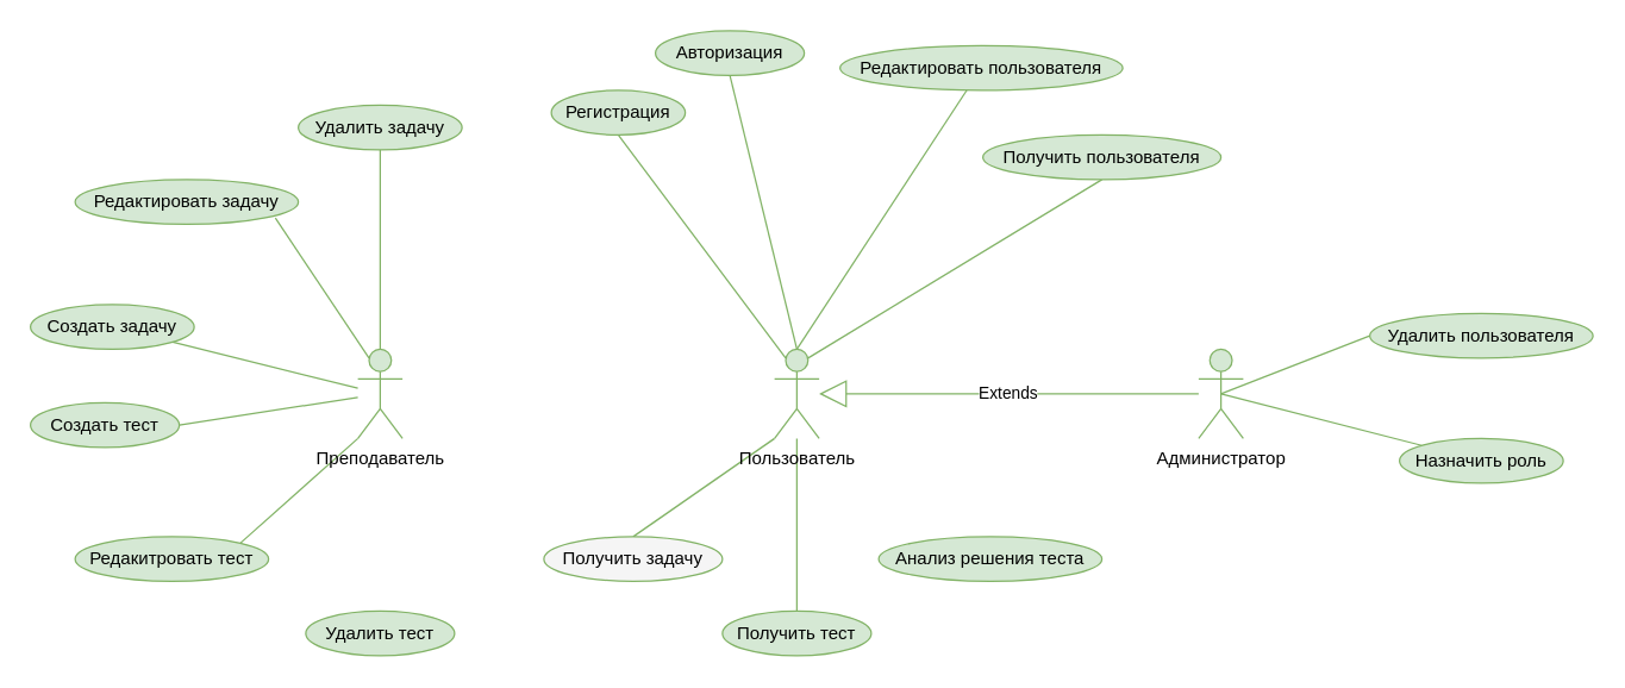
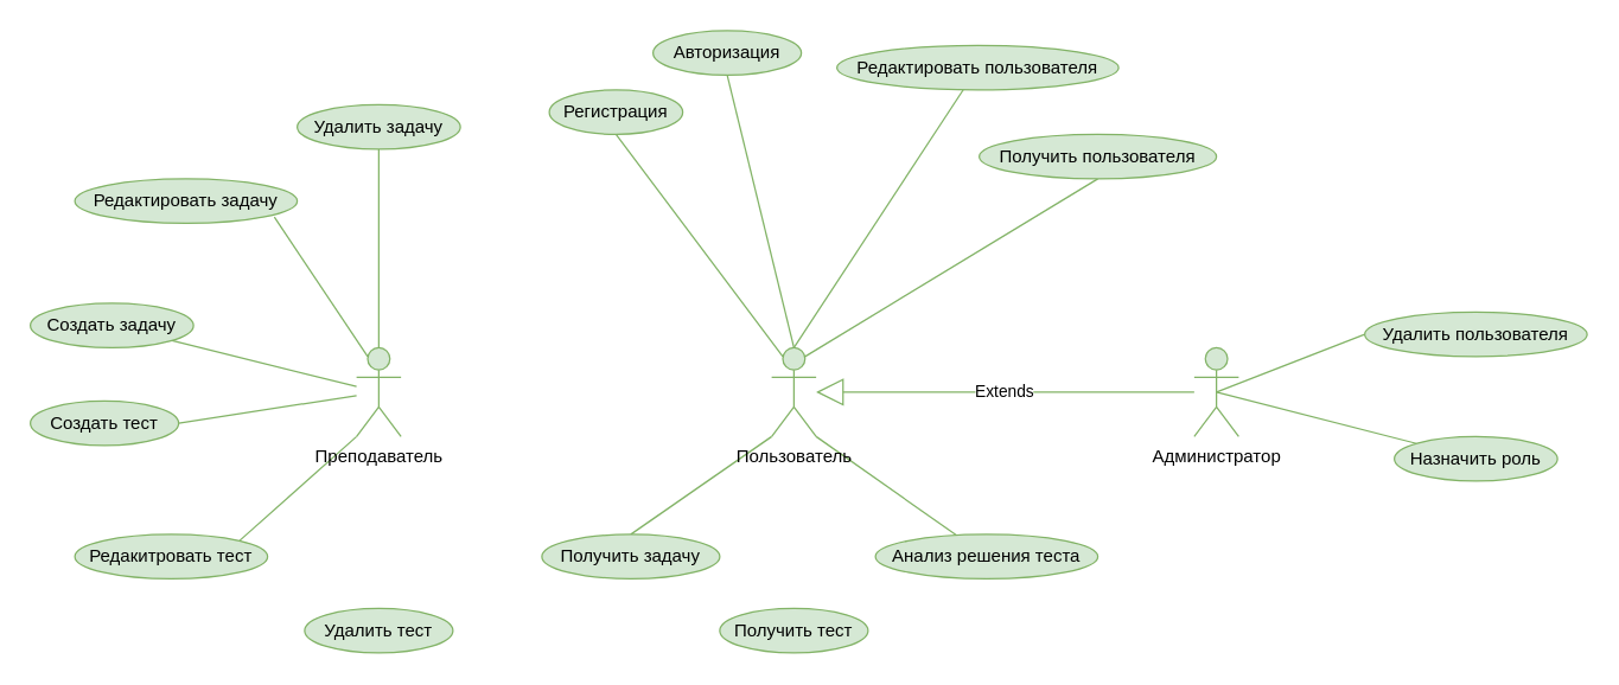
  <mxCell id="0" />
  <mxCell id="1" parent="0" />
  <mxCell id="2" style="rounded=0;orthogonalLoop=1;jettySize=auto;html=1;entryX=0.5;entryY=1;entryDx=0;entryDy=0;endArrow=none;endFill=0;fillColor=#d5e8d4;strokeColor=#82b366;" parent="1" source="6" target="33" edge="1"><mxGeometry relative="1" as="geometry" /></mxCell>
  <mxCell id="3" style="rounded=0;orthogonalLoop=1;jettySize=auto;html=1;exitX=0;exitY=1;exitDx=0;exitDy=0;exitPerimeter=0;entryX=1;entryY=0;entryDx=0;entryDy=0;endArrow=none;endFill=0;fillColor=#d5e8d4;strokeColor=#82b366;" parent="1" source="6" target="29" edge="1"><mxGeometry relative="1" as="geometry" /></mxCell>
  <mxCell id="4" style="rounded=0;orthogonalLoop=1;jettySize=auto;html=1;entryX=1;entryY=0.5;entryDx=0;entryDy=0;endArrow=none;endFill=0;fillColor=#d5e8d4;strokeColor=#82b366;" parent="1" source="6" target="30" edge="1"><mxGeometry relative="1" as="geometry" /></mxCell>
  <mxCell id="5" style="rounded=0;orthogonalLoop=1;jettySize=auto;html=1;endArrow=none;endFill=0;fillColor=#d5e8d4;strokeColor=#82b366;" parent="1" source="6" target="31" edge="1"><mxGeometry relative="1" as="geometry" /></mxCell>
  <mxCell id="6" value="Преподаватель" style="shape=umlActor;verticalLabelPosition=bottom;verticalAlign=top;html=1;outlineConnect=0;fillColor=#d5e8d4;strokeColor=#82b366;" parent="1" vertex="1"><mxGeometry x="240" y="234" width="30" height="60" as="geometry" /></mxCell>
  <mxCell id="7" style="rounded=0;orthogonalLoop=1;jettySize=auto;html=1;exitX=0;exitY=1;exitDx=0;exitDy=0;exitPerimeter=0;entryX=0.5;entryY=0;entryDx=0;entryDy=0;endArrow=none;endFill=0;fillColor=#d5e8d4;strokeColor=#82b366;" parent="1" source="14" target="27" edge="1"><mxGeometry relative="1" as="geometry" /></mxCell>
- <mxCell id="8" style="edgeStyle=orthogonalEdgeStyle;rounded=0;orthogonalLoop=1;jettySize=auto;html=1;endArrow=none;endFill=0;fillColor=#d5e8d4;strokeColor=#82b366;" parent="1" source="14" target="26" edge="1"><mxGeometry relative="1" as="geometry" /></mxCell>
+ <mxCell id="9" style="rounded=0;orthogonalLoop=1;jettySize=auto;html=1;exitX=1;exitY=1;exitDx=0;exitDy=0;exitPerimeter=0;endArrow=none;endFill=0;fillColor=#d5e8d4;strokeColor=#82b366;" parent="1" source="14" target="25" edge="1"><mxGeometry relative="1" as="geometry" /></mxCell>
  <mxCell id="10" style="rounded=0;orthogonalLoop=1;jettySize=auto;html=1;exitX=0.25;exitY=0.1;exitDx=0;exitDy=0;exitPerimeter=0;entryX=0.5;entryY=1;entryDx=0;entryDy=0;endArrow=none;endFill=0;fillColor=#d5e8d4;strokeColor=#82b366;" parent="1" source="14" target="18" edge="1"><mxGeometry relative="1" as="geometry" /></mxCell>
  <mxCell id="11" style="rounded=0;orthogonalLoop=1;jettySize=auto;html=1;exitX=0.5;exitY=0;exitDx=0;exitDy=0;exitPerimeter=0;entryX=0.5;entryY=1;entryDx=0;entryDy=0;endArrow=none;endFill=0;fillColor=#d5e8d4;strokeColor=#82b366;" parent="1" source="14" target="19" edge="1"><mxGeometry relative="1" as="geometry" /></mxCell>
  <mxCell id="12" style="rounded=0;orthogonalLoop=1;jettySize=auto;html=1;exitX=0.75;exitY=0.1;exitDx=0;exitDy=0;exitPerimeter=0;entryX=0.5;entryY=1;entryDx=0;entryDy=0;endArrow=none;endFill=0;fillColor=#d5e8d4;strokeColor=#82b366;" parent="1" source="14" target="21" edge="1"><mxGeometry relative="1" as="geometry" /></mxCell>
  <mxCell id="13" style="rounded=0;orthogonalLoop=1;jettySize=auto;html=1;exitX=0.5;exitY=0;exitDx=0;exitDy=0;exitPerimeter=0;endArrow=none;endFill=0;fillColor=#d5e8d4;strokeColor=#82b366;" parent="1" source="14" target="20" edge="1"><mxGeometry relative="1" as="geometry" /></mxCell>
  <mxCell id="14" value="Пользователь" style="shape=umlActor;verticalLabelPosition=bottom;verticalAlign=top;html=1;outlineConnect=0;fillColor=#d5e8d4;strokeColor=#82b366;" parent="1" vertex="1"><mxGeometry x="520" y="234" width="30" height="60" as="geometry" /></mxCell>
  <mxCell id="15" style="rounded=0;orthogonalLoop=1;jettySize=auto;html=1;exitX=0.5;exitY=0.5;exitDx=0;exitDy=0;exitPerimeter=0;entryX=0;entryY=0.5;entryDx=0;entryDy=0;endArrow=none;endFill=0;fillColor=#d5e8d4;strokeColor=#82b366;" parent="1" source="17" target="22" edge="1"><mxGeometry relative="1" as="geometry" /></mxCell>
  <mxCell id="16" style="rounded=0;orthogonalLoop=1;jettySize=auto;html=1;exitX=0.5;exitY=0.5;exitDx=0;exitDy=0;exitPerimeter=0;endArrow=none;endFill=0;fillColor=#d5e8d4;strokeColor=#82b366;" parent="1" source="17" target="23" edge="1"><mxGeometry relative="1" as="geometry" /></mxCell>
  <mxCell id="17" value="Администратор" style="shape=umlActor;verticalLabelPosition=bottom;verticalAlign=top;html=1;outlineConnect=0;fillColor=#d5e8d4;strokeColor=#82b366;" parent="1" vertex="1"><mxGeometry x="805" y="234" width="30" height="60" as="geometry" /></mxCell>
  <mxCell id="18" value="Регистрация" style="ellipse;whiteSpace=wrap;html=1;fillColor=#d5e8d4;strokeColor=#82b366;" parent="1" vertex="1"><mxGeometry x="370" y="60" width="90" height="30" as="geometry" /></mxCell>
  <mxCell id="19" value="Авторизация" style="ellipse;whiteSpace=wrap;html=1;fillColor=#d5e8d4;strokeColor=#82b366;" parent="1" vertex="1"><mxGeometry x="440" y="20" width="100" height="30" as="geometry" /></mxCell>
  <mxCell id="20" value="Редактировать пользователя" style="ellipse;whiteSpace=wrap;html=1;fillColor=#d5e8d4;strokeColor=#82b366;" parent="1" vertex="1"><mxGeometry x="564" y="30" width="190" height="30" as="geometry" /></mxCell>
  <mxCell id="21" value="Получить пользователя" style="ellipse;whiteSpace=wrap;html=1;fillColor=#d5e8d4;strokeColor=#82b366;" parent="1" vertex="1"><mxGeometry x="660" y="90" width="160" height="30" as="geometry" /></mxCell>
  <mxCell id="22" value="Удалить пользователя" style="ellipse;whiteSpace=wrap;html=1;fillColor=#d5e8d4;strokeColor=#82b366;" parent="1" vertex="1"><mxGeometry x="920" y="210" width="150" height="30" as="geometry" /></mxCell>
  <mxCell id="23" value="Назначить роль" style="ellipse;whiteSpace=wrap;html=1;fillColor=#d5e8d4;strokeColor=#82b366;" parent="1" vertex="1"><mxGeometry x="940" y="294" width="110" height="30" as="geometry" /></mxCell>
  <mxCell id="24" value="Extends" style="endArrow=block;endSize=16;endFill=0;html=1;rounded=0;fillColor=#d5e8d4;strokeColor=#82b366;" parent="1" source="17" target="14" edge="1"><mxGeometry width="160" relative="1" as="geometry"><mxPoint x="550" y="274" as="sourcePoint" /><mxPoint x="530" y="360" as="targetPoint" /></mxGeometry></mxCell>
  <mxCell id="25" value="Анализ решения теста" style="ellipse;whiteSpace=wrap;html=1;fillColor=#d5e8d4;strokeColor=#82b366;" parent="1" vertex="1"><mxGeometry x="590" y="360" width="150" height="30" as="geometry" /></mxCell>
  <mxCell id="26" value="Получить тест" style="ellipse;whiteSpace=wrap;html=1;fillColor=#d5e8d4;strokeColor=#82b366;" parent="1" vertex="1"><mxGeometry x="485" y="410" width="100" height="30" as="geometry" /></mxCell>
- <mxCell id="27" value="Получить задачу" style="ellipse;whiteSpace=wrap;html=1;fillColor=#f5f5f5;strokeColor=#82b366;" parent="1" vertex="1"><mxGeometry x="365" y="360" width="120" height="30" as="geometry" /></mxCell>
+ <mxCell id="27" value="Получить задачу" style="ellipse;whiteSpace=wrap;html=1;fillColor=#d5e8d4;strokeColor=#82b366;" parent="1" vertex="1"><mxGeometry x="365" y="360" width="120" height="30" as="geometry" /></mxCell>
  <mxCell id="28" value="Удалить тест" style="ellipse;whiteSpace=wrap;html=1;fillColor=#d5e8d4;strokeColor=#82b366;" parent="1" vertex="1"><mxGeometry x="205" y="410" width="100" height="30" as="geometry" /></mxCell>
  <mxCell id="29" value="Редакитровать тест" style="ellipse;whiteSpace=wrap;html=1;fillColor=#d5e8d4;strokeColor=#82b366;" parent="1" vertex="1"><mxGeometry x="50" y="360" width="130" height="30" as="geometry" /></mxCell>
  <mxCell id="30" value="Создать тест" style="ellipse;whiteSpace=wrap;html=1;fillColor=#d5e8d4;strokeColor=#82b366;" parent="1" vertex="1"><mxGeometry x="20" y="270" width="100" height="30" as="geometry" /></mxCell>
  <mxCell id="31" value="Создать задачу" style="ellipse;whiteSpace=wrap;html=1;fillColor=#d5e8d4;strokeColor=#82b366;" parent="1" vertex="1"><mxGeometry x="20" y="204" width="110" height="30" as="geometry" /></mxCell>
  <mxCell id="32" value="Редактировать задачу" style="ellipse;whiteSpace=wrap;html=1;fillColor=#d5e8d4;strokeColor=#82b366;" parent="1" vertex="1"><mxGeometry x="50" y="120" width="150" height="30" as="geometry" /></mxCell>
  <mxCell id="33" value="Удалить задачу" style="ellipse;whiteSpace=wrap;html=1;fillColor=#d5e8d4;strokeColor=#82b366;" parent="1" vertex="1"><mxGeometry x="200" y="70" width="110" height="30" as="geometry" /></mxCell>
  <mxCell id="34" style="rounded=0;orthogonalLoop=1;jettySize=auto;html=1;exitX=0.25;exitY=0.1;exitDx=0;exitDy=0;exitPerimeter=0;entryX=0.897;entryY=0.862;entryDx=0;entryDy=0;entryPerimeter=0;endArrow=none;endFill=0;fillColor=#d5e8d4;strokeColor=#82b366;" parent="1" source="6" target="32" edge="1"><mxGeometry relative="1" as="geometry" /></mxCell>
